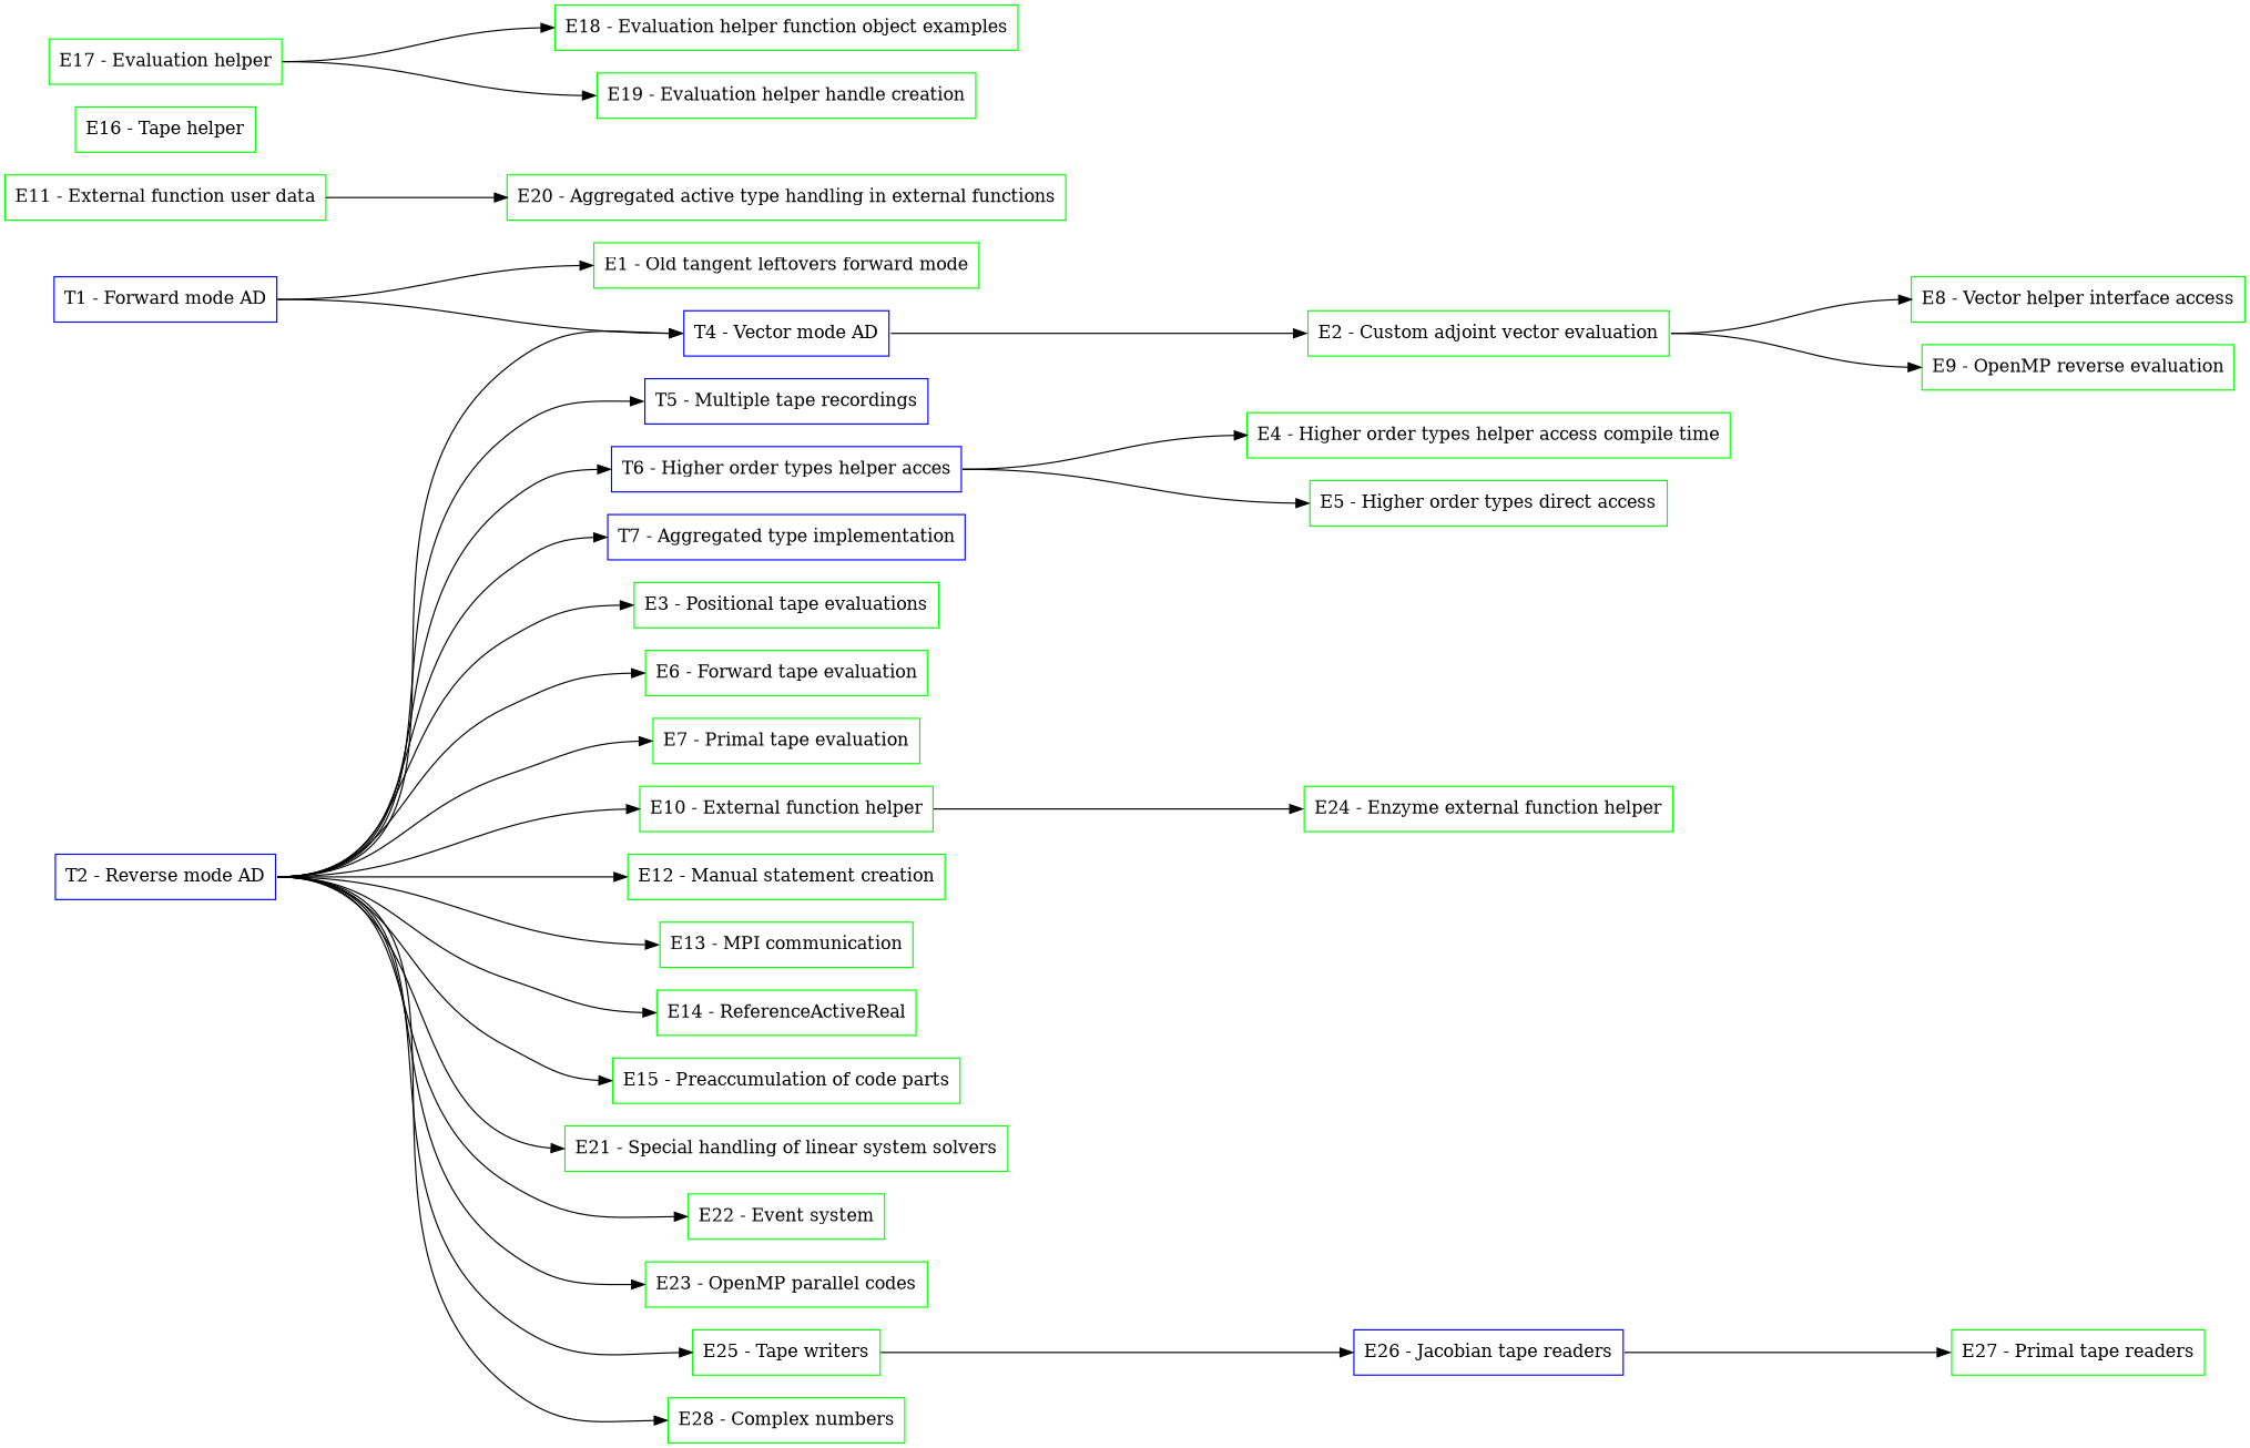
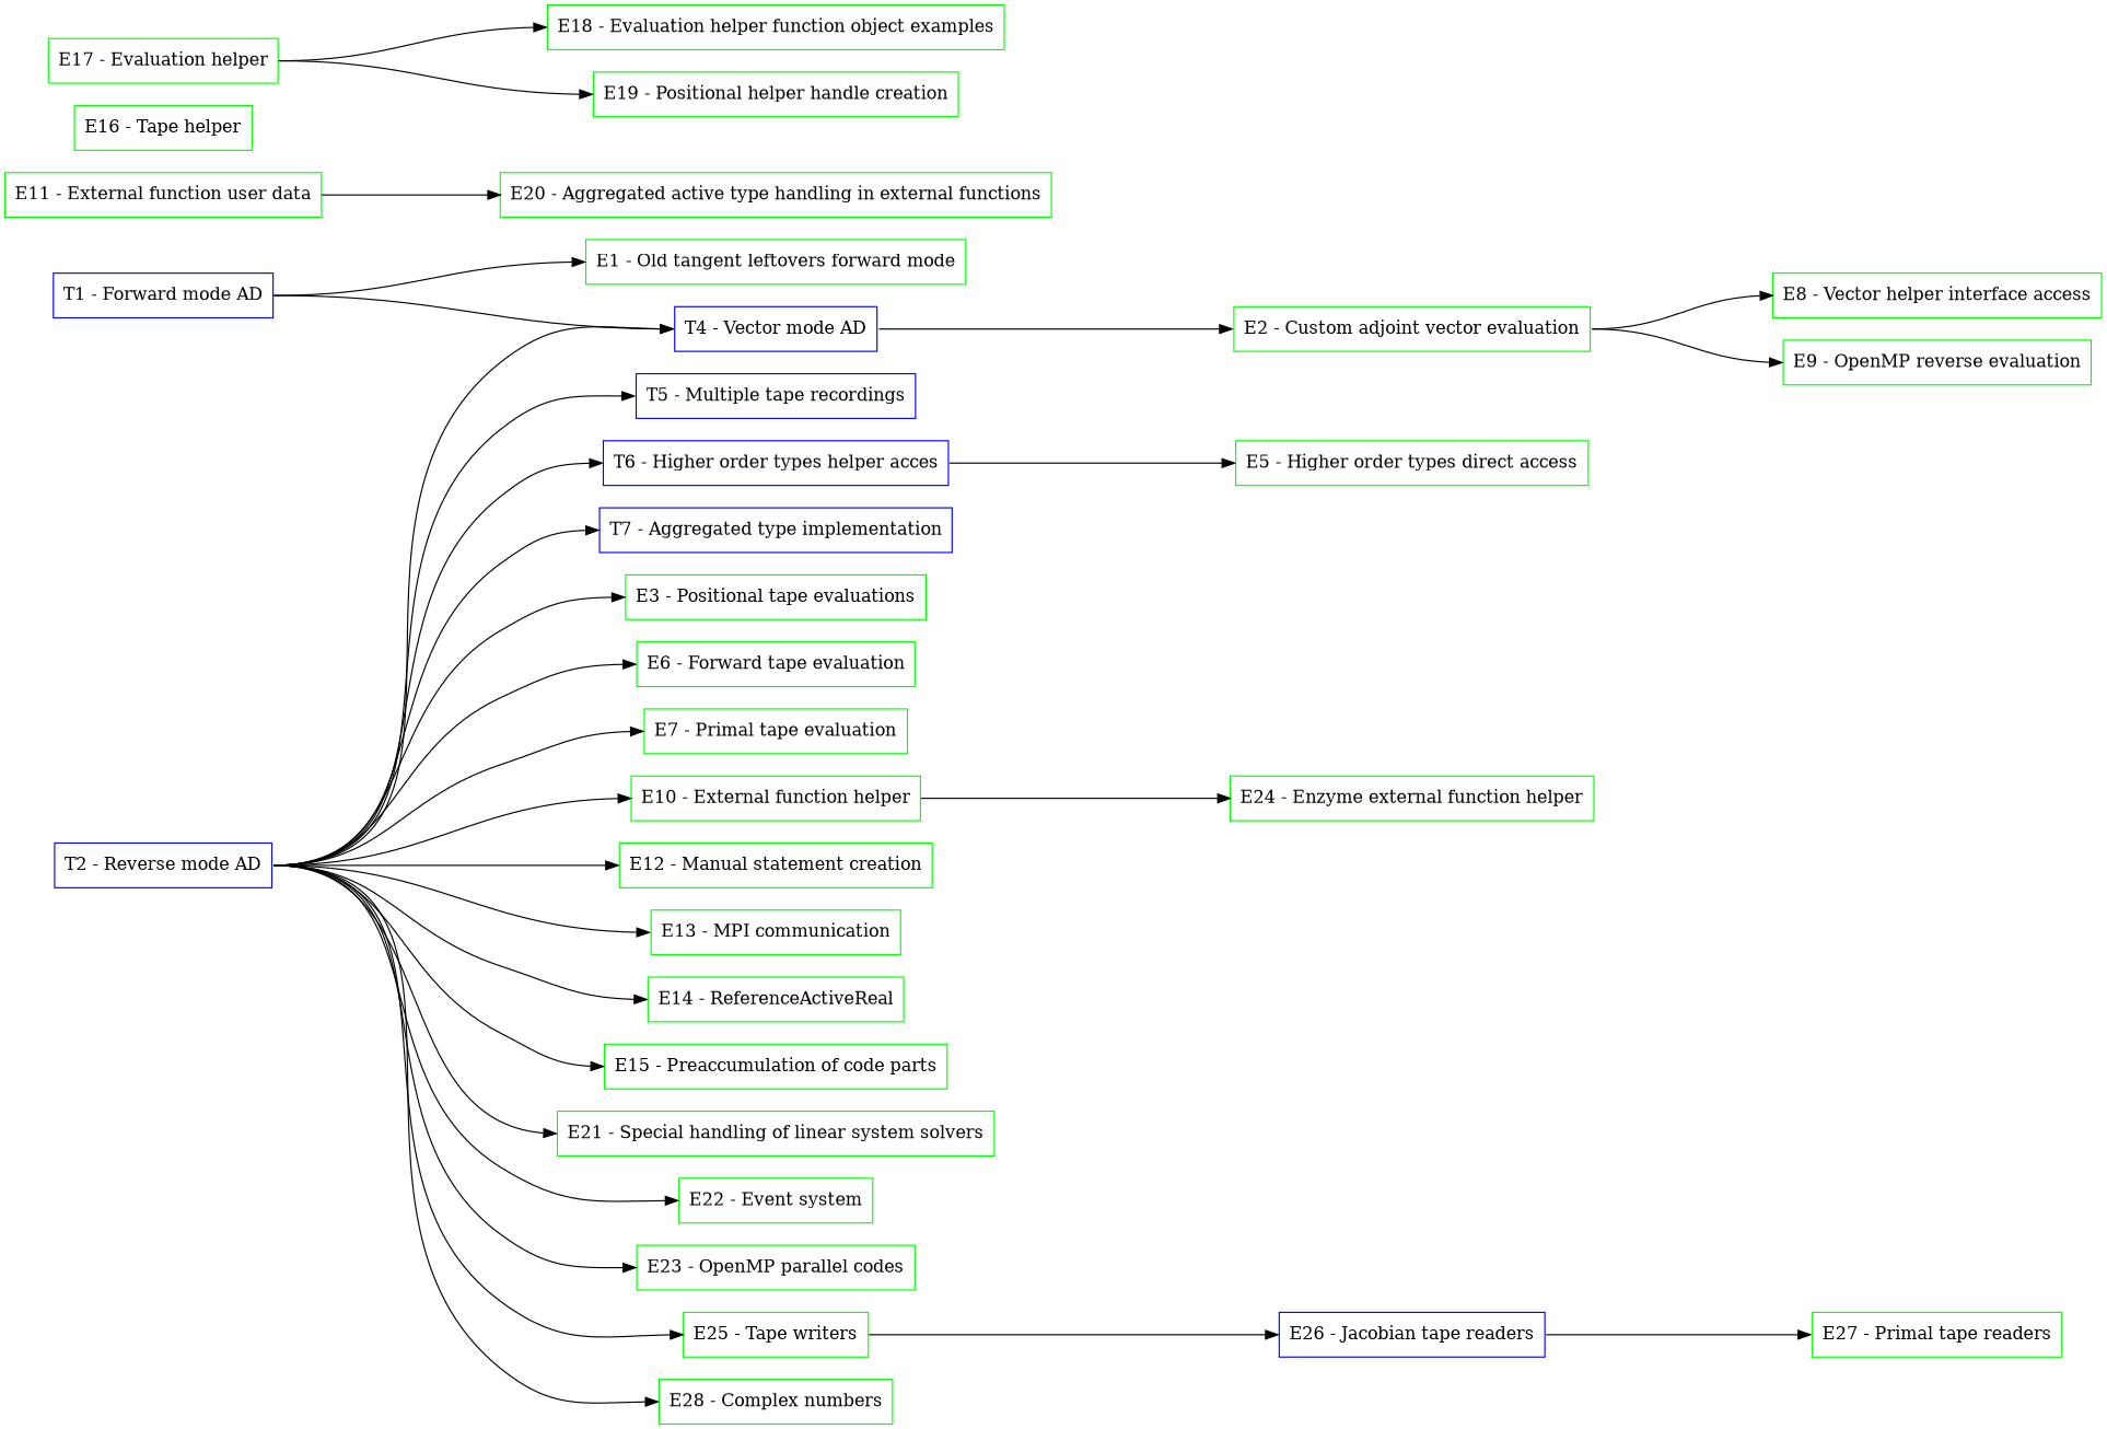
  digraph {
    rankdir=LR
    ranksep=2
    node [color=green shape=box]
    edge [headport=w tailport=e]
    n1 [color=blue label="T1 - Forward mode AD"]
    n2 [color=blue label="T4 - Vector mode AD"]
    n3 [label="E1 - Old tangent leftovers forward mode"]
    n4 [label="E2 - Custom adjoint vector evaluation"]
    n5 [color=blue label="T2 - Reverse mode AD"]
    n6 [color=blue label="T5 - Multiple tape recordings"]
    n7 [color=blue label="T6 - Higher order types helper acces"]
    n8 [color=blue label="T7 - Aggregated type implementation"]
    n9 [label="E3 - Positional tape evaluations"]
    n10 [label="E6 - Forward tape evaluation"]
    n11 [label="E7 - Primal tape evaluation"]
    n12 [label="E10 - External function helper"]
    n13 [label="E12 - Manual statement creation"]
    n14 [label="E13 - MPI communication"]
    n15 [label="E14 - ReferenceActiveReal"]
    n16 [label="E15 - Preaccumulation of code parts"]
    n17 [label="E21 - Special handling of linear system solvers"]
    n18 [label="E22 - Event system"]
    n19 [label="E23 - OpenMP parallel codes"]
    n20 [label="E25 - Tape writers"]
    n21 [label="E28 - Complex numbers"]
-   n22 [label="E4 - Higher order types helper access compile time"]
    n23 [label="E5 - Higher order types direct access"]
    n24 [label="E24 - Enzyme external function helper"]
    n25 [label="E11 - External function user data"]
    n26 [label="E20 - Aggregated active type handling in external functions"]
    n27 [color=blue label="E26 - Jacobian tape readers"]
    n28 [label="E8 - Vector helper interface access"]
    n29 [label="E9 - OpenMP reverse evaluation"]
    n30 [label="E16 - Tape helper"]
    n31 [label="E17 - Evaluation helper"]
    n32 [label="E18 - Evaluation helper function object examples"]
-   n33 [label="E19 - Evaluation helper handle creation"]
+   n33 [label="E19 - Positional helper handle creation"]
    n34 [label="E27 - Primal tape readers"]
    n1 -> n2
    n1 -> n3
    n2 -> n4
    n4 -> n28
    n4 -> n29
    n5 -> n2
    n5 -> n6
    n5 -> n7
    n5 -> n8
    n5 -> n9
    n5 -> n10
    n5 -> n11
    n5 -> n12
    n5 -> n13
    n5 -> n14
    n5 -> n15
    n5 -> n16
    n5 -> n17
    n5 -> n18
    n5 -> n19
    n5 -> n20
    n5 -> n21
-   n7 -> n22
    n7 -> n23
    n12 -> n24
    n20 -> n27
    n25 -> n26
    n27 -> n34
    n31 -> n32
    n31 -> n33
  }
